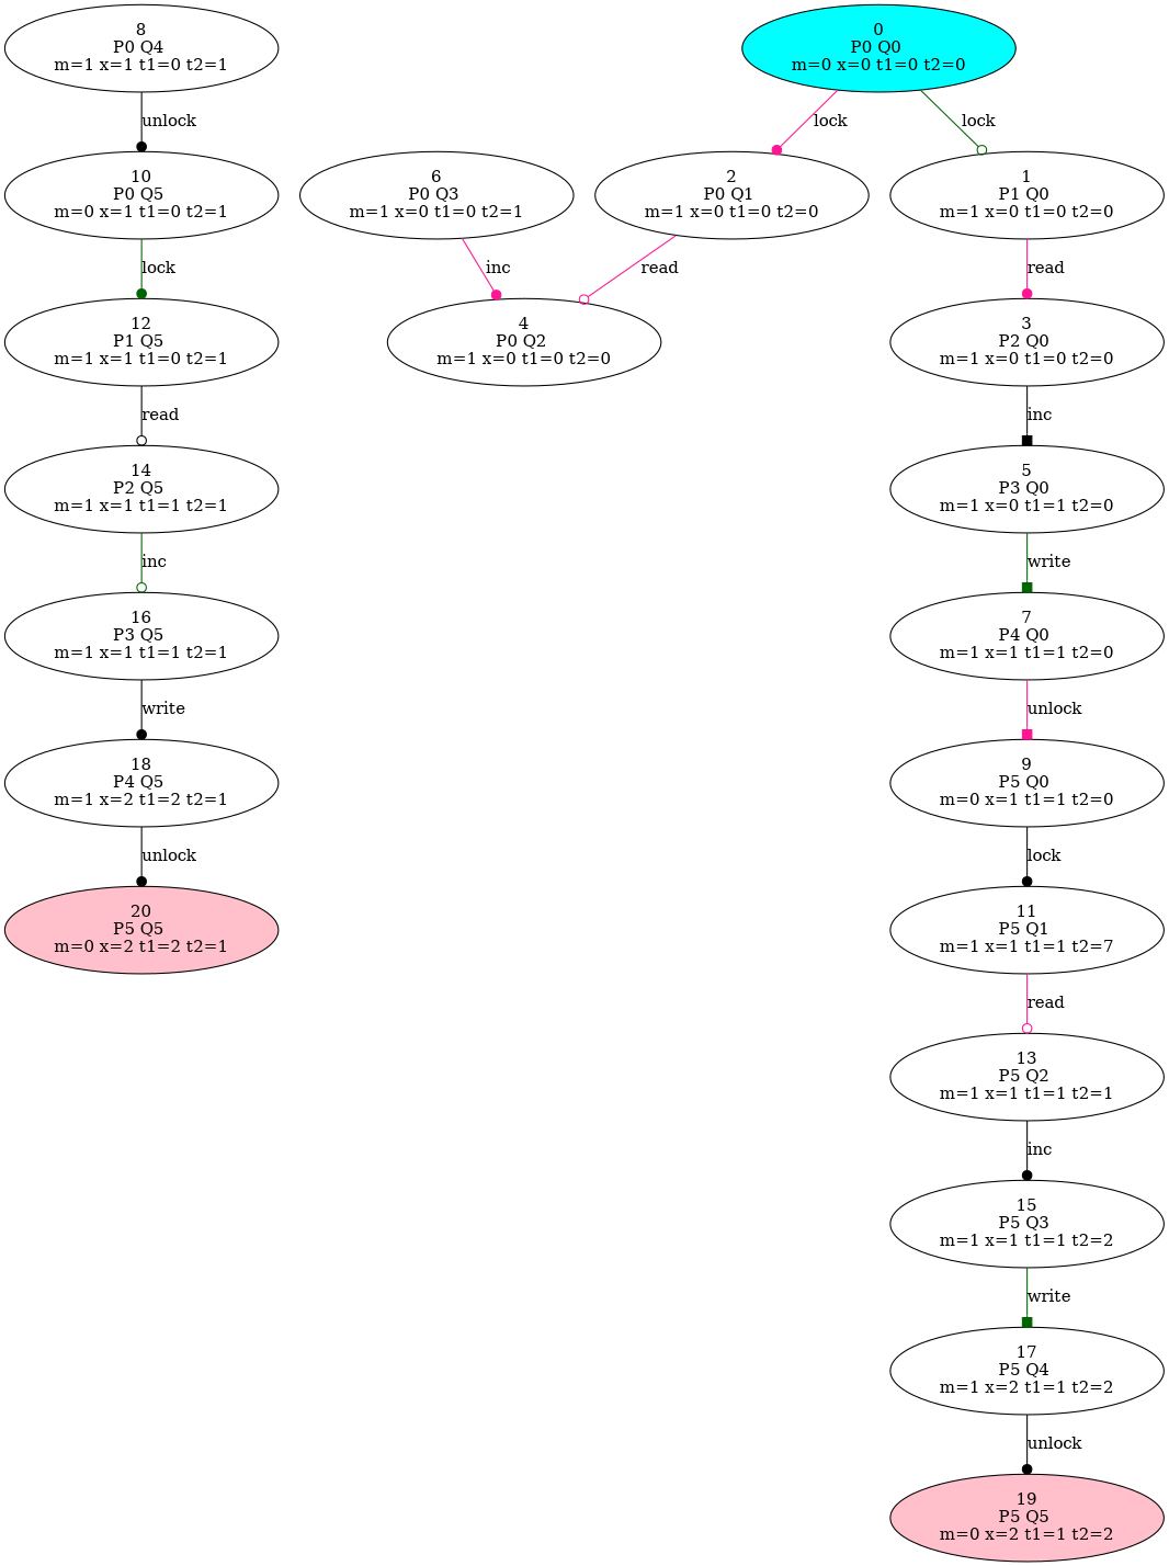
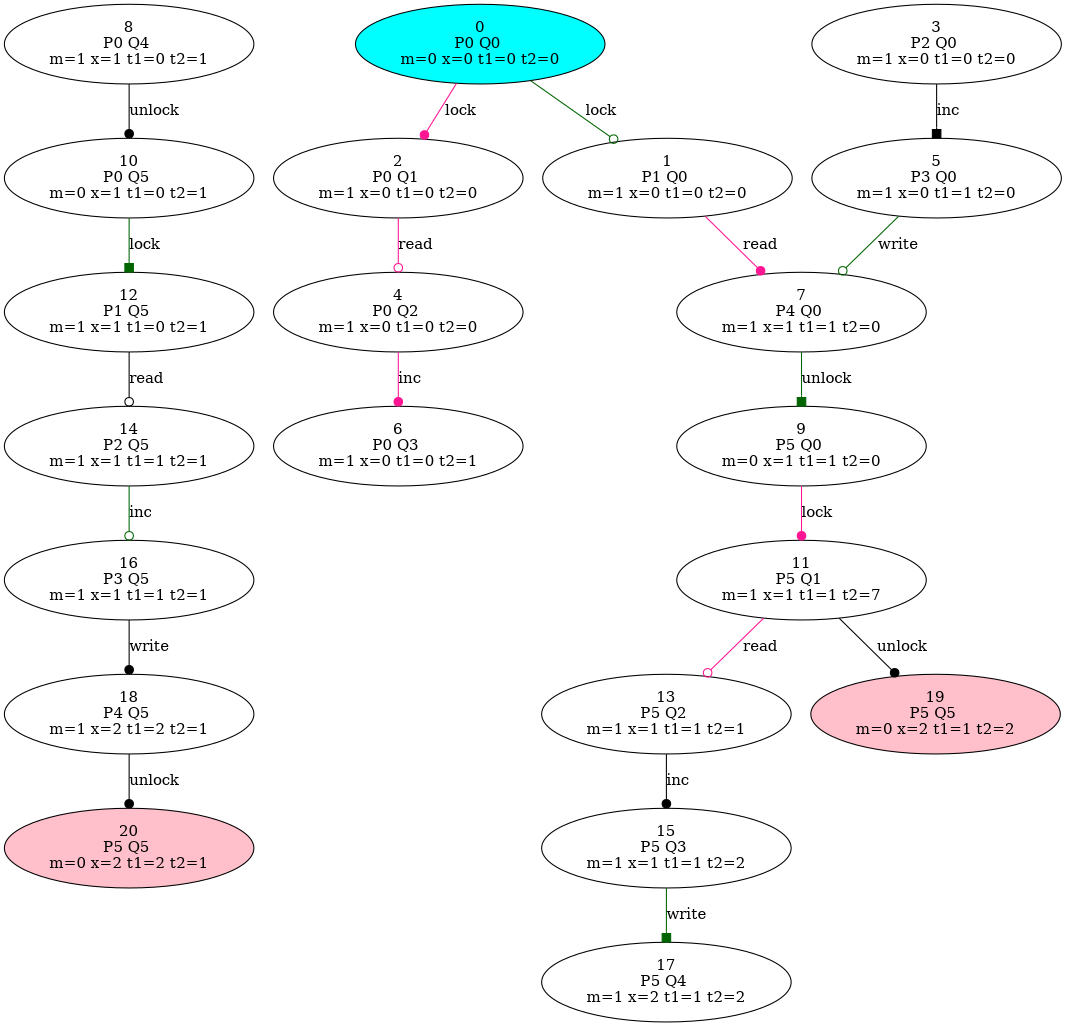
  digraph {
    edge [arrowhead=dot color=black]
    n1 [label="18\nP4 Q5 \nm=1 x=2 t1=2 t2=1"]
    n2 [fillcolor=pink label="20\nP5 Q5 \nm=0 x=2 t1=2 t2=1" style=filled]
    n3 [label="16\nP3 Q5 \nm=1 x=1 t1=1 t2=1"]
    n4 [label="4\nP0 Q2 \nm=1 x=0 t1=0 t2=0"]
    n5 [label="6\nP0 Q3 \nm=1 x=0 t1=0 t2=1"]
    n6 [label="12\nP1 Q5 \nm=1 x=1 t1=0 t2=1"]
    n7 [label="14\nP2 Q5 \nm=1 x=1 t1=1 t2=1"]
    n8 [label="9\nP5 Q0 \nm=0 x=1 t1=1 t2=0"]
    n9 [label="11\nP5 Q1 \nm=1 x=1 t1=1 t2=7"]
    n10 [label="13\nP5 Q2 \nm=1 x=1 t1=1 t2=1"]
    n11 [label="1\nP1 Q0 \nm=1 x=0 t1=0 t2=0"]
    n12 [label="3\nP2 Q0 \nm=1 x=0 t1=0 t2=0"]
    n13 [label="5\nP3 Q0 \nm=1 x=0 t1=1 t2=0"]
    n14 [label="15\nP5 Q3 \nm=1 x=1 t1=1 t2=2"]
    n15 [label="2\nP0 Q1 \nm=1 x=0 t1=0 t2=0"]
    n16 [label="7\nP4 Q0 \nm=1 x=1 t1=1 t2=0"]
    n17 [label="17\nP5 Q4 \nm=1 x=2 t1=1 t2=2"]
    n18 [label="8\nP0 Q4 \nm=1 x=1 t1=0 t2=1"]
    n19 [label="10\nP0 Q5 \nm=0 x=1 t1=0 t2=1"]
    n20 [fillcolor=pink label="19\nP5 Q5 \nm=0 x=2 t1=1 t2=2" style=filled]
    n21 [fillcolor=cyan label="0\nP0 Q0 \nm=0 x=0 t1=0 t2=0" style=filled]
    n1 -> n2 [label=unlock]
    n3 -> n1 [label=write]
-   n5 -> n4 [color=deeppink label=inc]
+   n4 -> n5 [color=deeppink label=inc]
    n6 -> n7 [arrowhead=odot label=read]
    n7 -> n3 [arrowhead=odot color=darkgreen label=inc]
-   n8 -> n9 [label=lock]
+   n8 -> n9 [color=deeppink label=lock]
    n9 -> n10 [arrowhead=odot color=deeppink label=read]
    n10 -> n14 [label=inc]
-   n11 -> n12 [color=deeppink label=read]
+   n11 -> n16 [color=deeppink label=read]
    n12 -> n13 [arrowhead=box label=inc]
-   n13 -> n16 [arrowhead=box color=darkgreen label=write]
+   n13 -> n16 [arrowhead=odot color=darkgreen label=write]
    n14 -> n17 [arrowhead=box color=darkgreen label=write]
    n15 -> n4 [arrowhead=odot color=deeppink label=read]
-   n16 -> n8 [arrowhead=box color=deeppink label=unlock]
-   n17 -> n20 [label=unlock]
+   n16 -> n8 [arrowhead=box color=darkgreen label=unlock]
+   n9 -> n20 [label=unlock]
    n18 -> n19 [label=unlock]
-   n19 -> n6 [color=darkgreen label=lock]
+   n19 -> n6 [arrowhead=box color=darkgreen label=lock]
    n21 -> n11 [arrowhead=odot color=darkgreen label=lock]
    n21 -> n15 [color=deeppink label=lock]
  }
